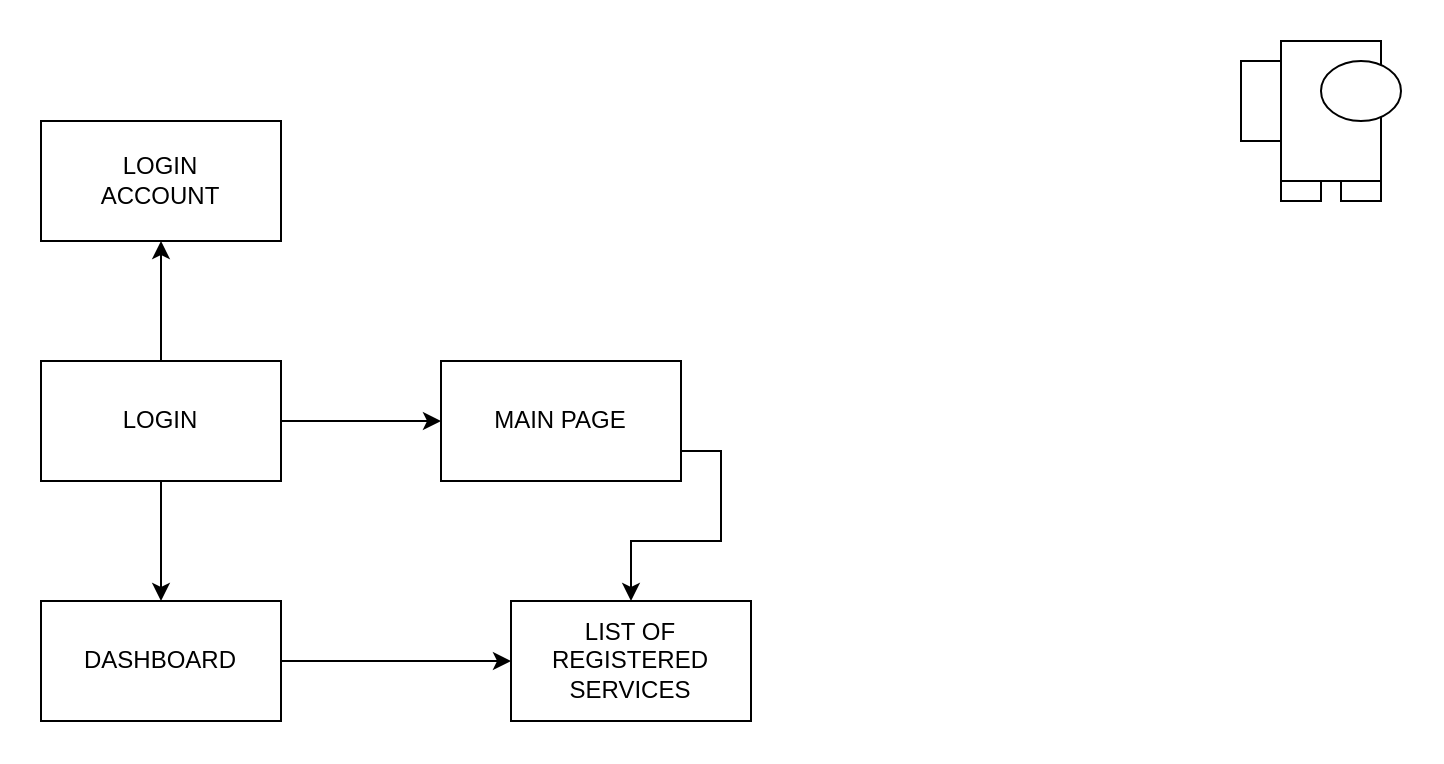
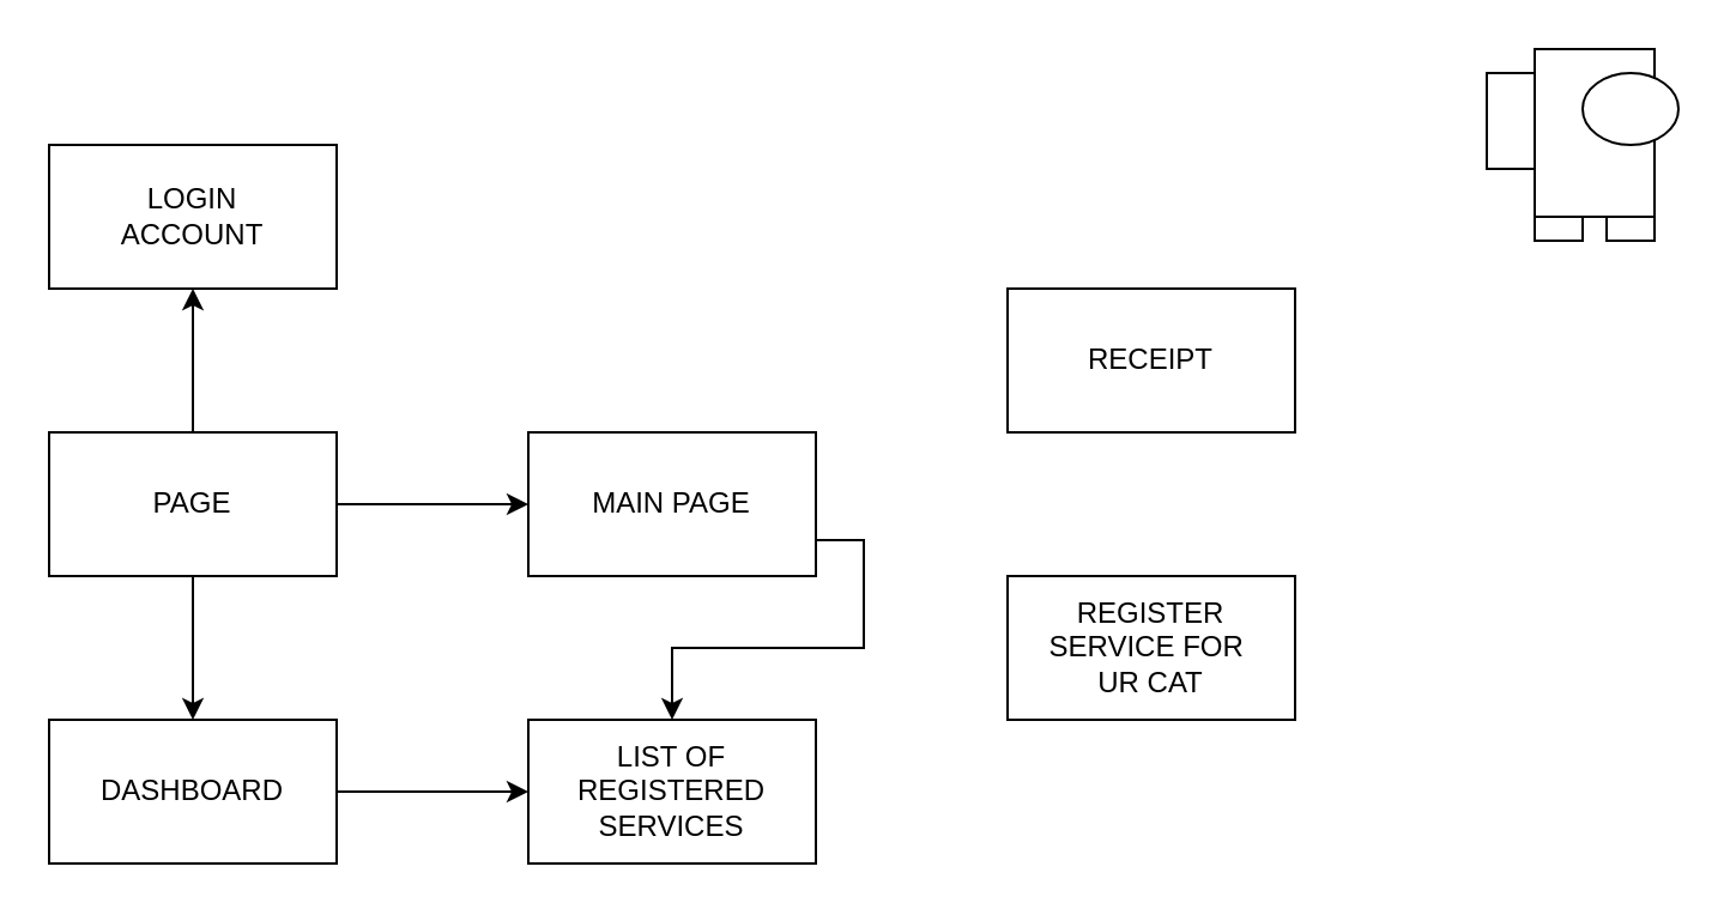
  <mxCell id="0" />
  <mxCell id="1" parent="0" />
  <mxCell id="2" style="edgeStyle=orthogonalEdgeStyle;rounded=0;orthogonalLoop=1;jettySize=auto;html=1;exitX=1;exitY=0.5;exitDx=0;exitDy=0;entryX=0;entryY=0.5;entryDx=0;entryDy=0;" edge="1" parent="1" source="5" target="7"><mxGeometry relative="1" as="geometry" /></mxCell>
  <mxCell id="3" style="edgeStyle=orthogonalEdgeStyle;rounded=0;orthogonalLoop=1;jettySize=auto;html=1;exitX=0.5;exitY=0;exitDx=0;exitDy=0;entryX=0.5;entryY=1;entryDx=0;entryDy=0;" edge="1" parent="1" source="5" target="9"><mxGeometry relative="1" as="geometry" /></mxCell>
  <mxCell id="4" style="edgeStyle=orthogonalEdgeStyle;rounded=0;orthogonalLoop=1;jettySize=auto;html=1;exitX=0.5;exitY=1;exitDx=0;exitDy=0;entryX=0.5;entryY=0;entryDx=0;entryDy=0;" edge="1" parent="1" source="5" target="12"><mxGeometry relative="1" as="geometry" /></mxCell>
- <mxCell id="5" value="LOGIN" style="rounded=0;whiteSpace=wrap;html=1;" vertex="1" parent="1"><mxGeometry x="20" y="180" width="120" height="60" as="geometry" /></mxCell>
+ <mxCell id="5" value="PAGE" style="rounded=0;whiteSpace=wrap;html=1;" vertex="1" parent="1"><mxGeometry x="20" y="180" width="120" height="60" as="geometry" /></mxCell>
  <mxCell id="6" style="edgeStyle=orthogonalEdgeStyle;rounded=0;orthogonalLoop=1;jettySize=auto;html=1;exitX=1;exitY=0.75;exitDx=0;exitDy=0;" edge="1" parent="1" source="7" target="10"><mxGeometry relative="1" as="geometry" /></mxCell>
  <mxCell id="7" value="MAIN PAGE" style="rounded=0;whiteSpace=wrap;html=1;" vertex="1" parent="1"><mxGeometry x="220" y="180" width="120" height="60" as="geometry" /></mxCell>
+ <mxCell id="8" value="REGISTER&lt;br&gt;SERVICE FOR&amp;nbsp;&lt;br&gt;UR CAT" style="rounded=0;whiteSpace=wrap;html=1;" vertex="1" parent="1"><mxGeometry x="420" y="240" width="120" height="60" as="geometry" /></mxCell>
  <mxCell id="9" value="LOGIN&lt;br&gt;ACCOUNT" style="rounded=0;whiteSpace=wrap;html=1;" vertex="1" parent="1"><mxGeometry x="20" y="60" width="120" height="60" as="geometry" /></mxCell>
- <mxCell id="10" value="LIST OF&lt;br&gt;REGISTERED&lt;br&gt;SERVICES" style="rounded=0;whiteSpace=wrap;html=1;" vertex="1" parent="1"><mxGeometry x="255" y="300" width="120" height="60" as="geometry" /></mxCell>
+ <mxCell id="10" value="LIST OF&lt;br&gt;REGISTERED&lt;br&gt;SERVICES" style="rounded=0;whiteSpace=wrap;html=1;" vertex="1" parent="1"><mxGeometry x="220" y="300" width="120" height="60" as="geometry" /></mxCell>
  <mxCell id="11" style="edgeStyle=orthogonalEdgeStyle;rounded=0;orthogonalLoop=1;jettySize=auto;html=1;exitX=1;exitY=0.5;exitDx=0;exitDy=0;entryX=0;entryY=0.5;entryDx=0;entryDy=0;" edge="1" parent="1" source="12" target="10"><mxGeometry relative="1" as="geometry" /></mxCell>
  <mxCell id="12" value="DASHBOARD" style="rounded=0;whiteSpace=wrap;html=1;" vertex="1" parent="1"><mxGeometry x="20" y="300" width="120" height="60" as="geometry" /></mxCell>
  <mxCell id="13" value="" style="rounded=0;whiteSpace=wrap;html=1;" vertex="1" parent="1"><mxGeometry x="640" y="20" width="50" height="70" as="geometry" /></mxCell>
  <mxCell id="14" value="" style="ellipse;whiteSpace=wrap;html=1;" vertex="1" parent="1"><mxGeometry x="660" y="30" width="40" height="30" as="geometry" /></mxCell>
  <mxCell id="15" value="" style="rounded=0;whiteSpace=wrap;html=1;" vertex="1" parent="1"><mxGeometry x="620" y="30" width="20" height="40" as="geometry" /></mxCell>
  <mxCell id="16" value="" style="rounded=0;whiteSpace=wrap;html=1;" vertex="1" parent="1"><mxGeometry x="640" y="90" width="20" height="10" as="geometry" /></mxCell>
  <mxCell id="17" value="" style="rounded=0;whiteSpace=wrap;html=1;" vertex="1" parent="1"><mxGeometry x="670" y="90" width="20" height="10" as="geometry" /></mxCell>
+ <mxCell id="18" value="RECEIPT" style="rounded=0;whiteSpace=wrap;html=1;" vertex="1" parent="1"><mxGeometry x="420" y="120" width="120" height="60" as="geometry" /></mxCell>
